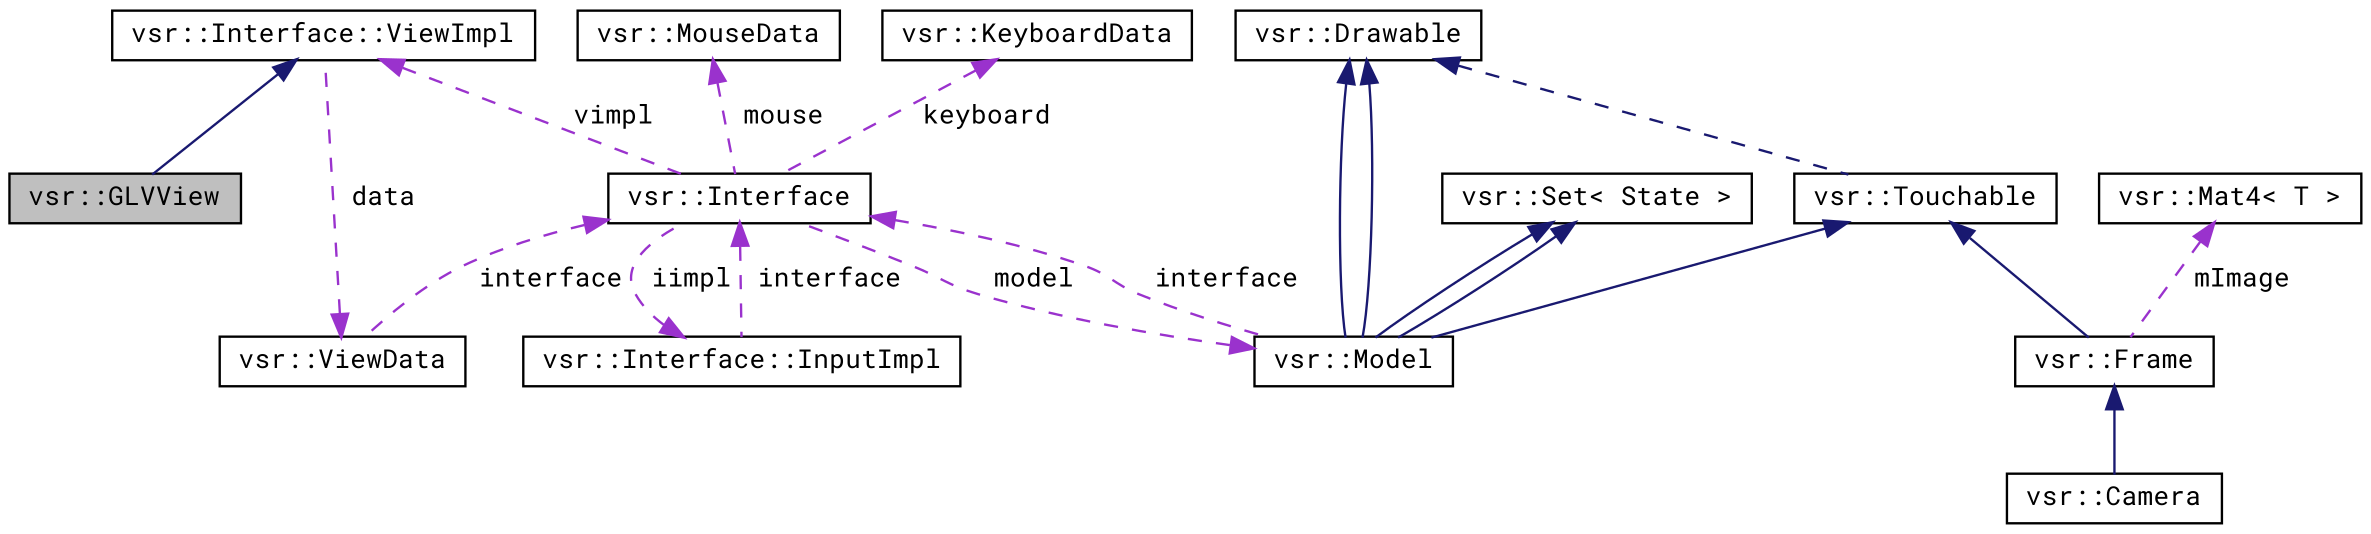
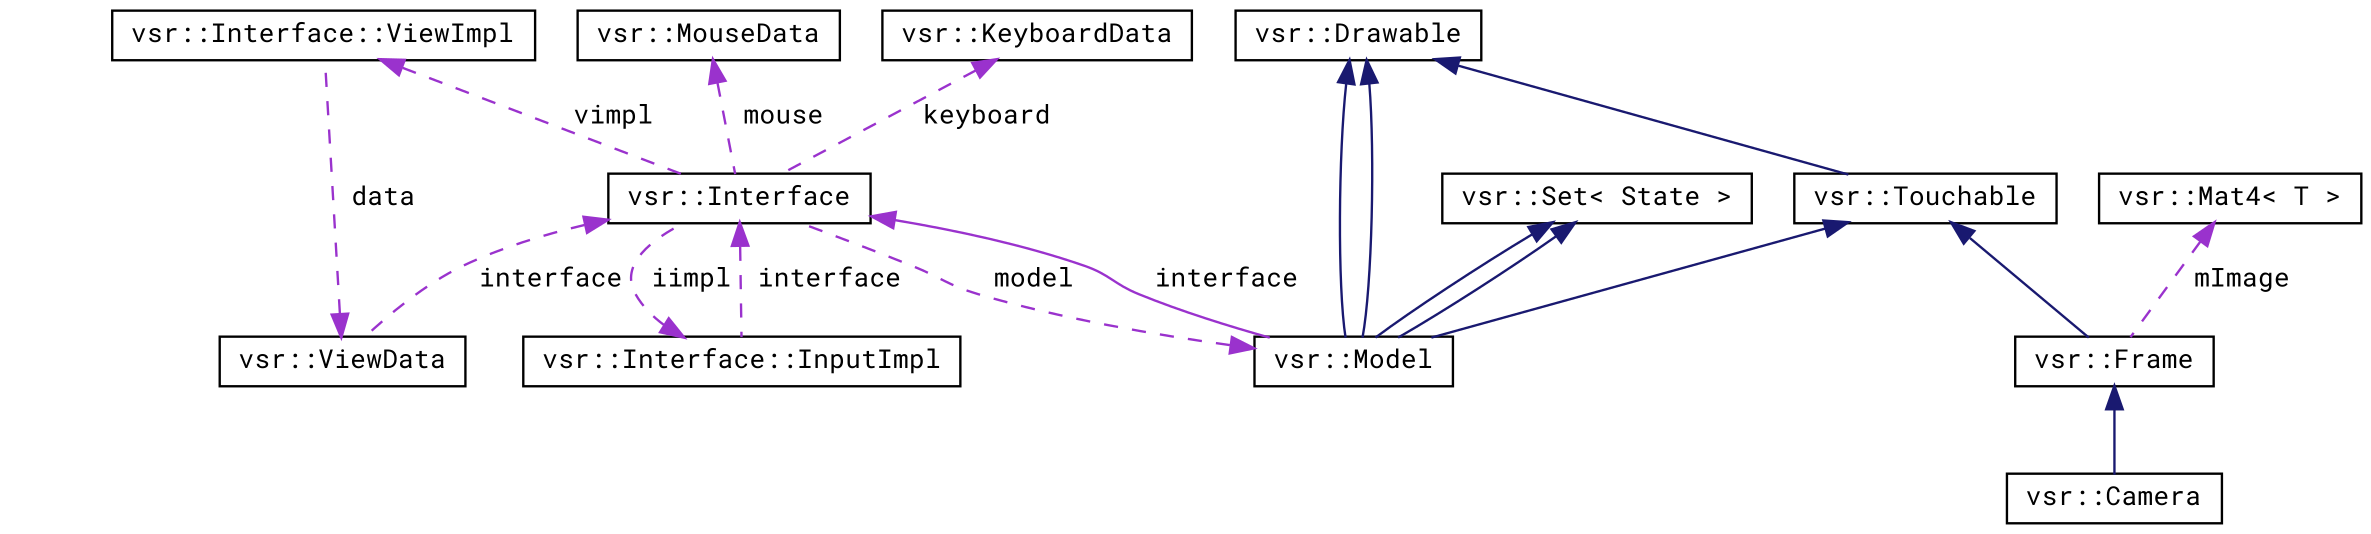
  digraph {
    fontname="Roboto Mono"
    node [color=black fillcolor=white fontname="Roboto Mono" fontsize=11 shape=record style=filled]
    edge [color=darkorchid3 dir=back fontname="Roboto Mono" fontsize=11 labelfontname=Helvetica labelfontsize=11 style=dashed]
-   n1 [fillcolor=grey75 fontcolor=black height=0.2 label="vsr::GLVView" width=0.4]
    n2 [height=0.2 label="vsr::Interface::ViewImpl" width=0.4]
    n3 [height=0.2 label="vsr::Interface" width=0.4]
    n4 [height=0.2 label="vsr::Model" width=0.4]
    n5 [height=0.2 label="vsr::ViewData" width=0.4]
    n6 [height=0.2 label="vsr::Interface::InputImpl" width=0.4]
    n7 [height=0.2 label="vsr::Camera" width=0.4]
    n8 [height=0.2 label="vsr::Frame" width=0.4]
    n9 [height=0.2 label="vsr::Touchable" width=0.4]
    n10 [height=0.2 label="vsr::Drawable" width=0.4]
    n11 [height=0.2 label="vsr::Mat4\< T \>" width=0.4]
    n12 [height=0.2 label="vsr::MouseData" width=0.4]
    n13 [height=0.2 label="vsr::KeyboardData" width=0.4]
    n14 [height=0.2 label="vsr::Set\< State \>" width=0.4]
-   n2 -> n1 [color=midnightblue style=solid]
    n2 -> n3 [label=" vimpl"]
-   n3 -> n4 [label=" interface"]
+   n3 -> n4 [label=" interface" style=solid]
    n3 -> n5 [label=" interface"]
    n3 -> n6 [label=" interface"]
    n4 -> n3 [label=" model"]
    n5 -> n2 [label=" data"]
    n6 -> n3 [label=" iimpl"]
    n8 -> n7 [color=midnightblue style=solid]
    n9 -> n4 [color=midnightblue style=solid]
    n9 -> n8 [color=midnightblue style=solid]
    n10 -> n4 [color=midnightblue style=solid]
    n10 -> n4 [color=midnightblue style=solid]
-   n10 -> n9 [color=midnightblue]
+   n10 -> n9 [color=midnightblue style=solid]
    n11 -> n8 [label=" mImage"]
    n12 -> n3 [label=" mouse"]
    n13 -> n3 [label=" keyboard"]
    n14 -> n4 [color=midnightblue style=solid]
    n14 -> n4 [color=midnightblue style=solid]
  }
